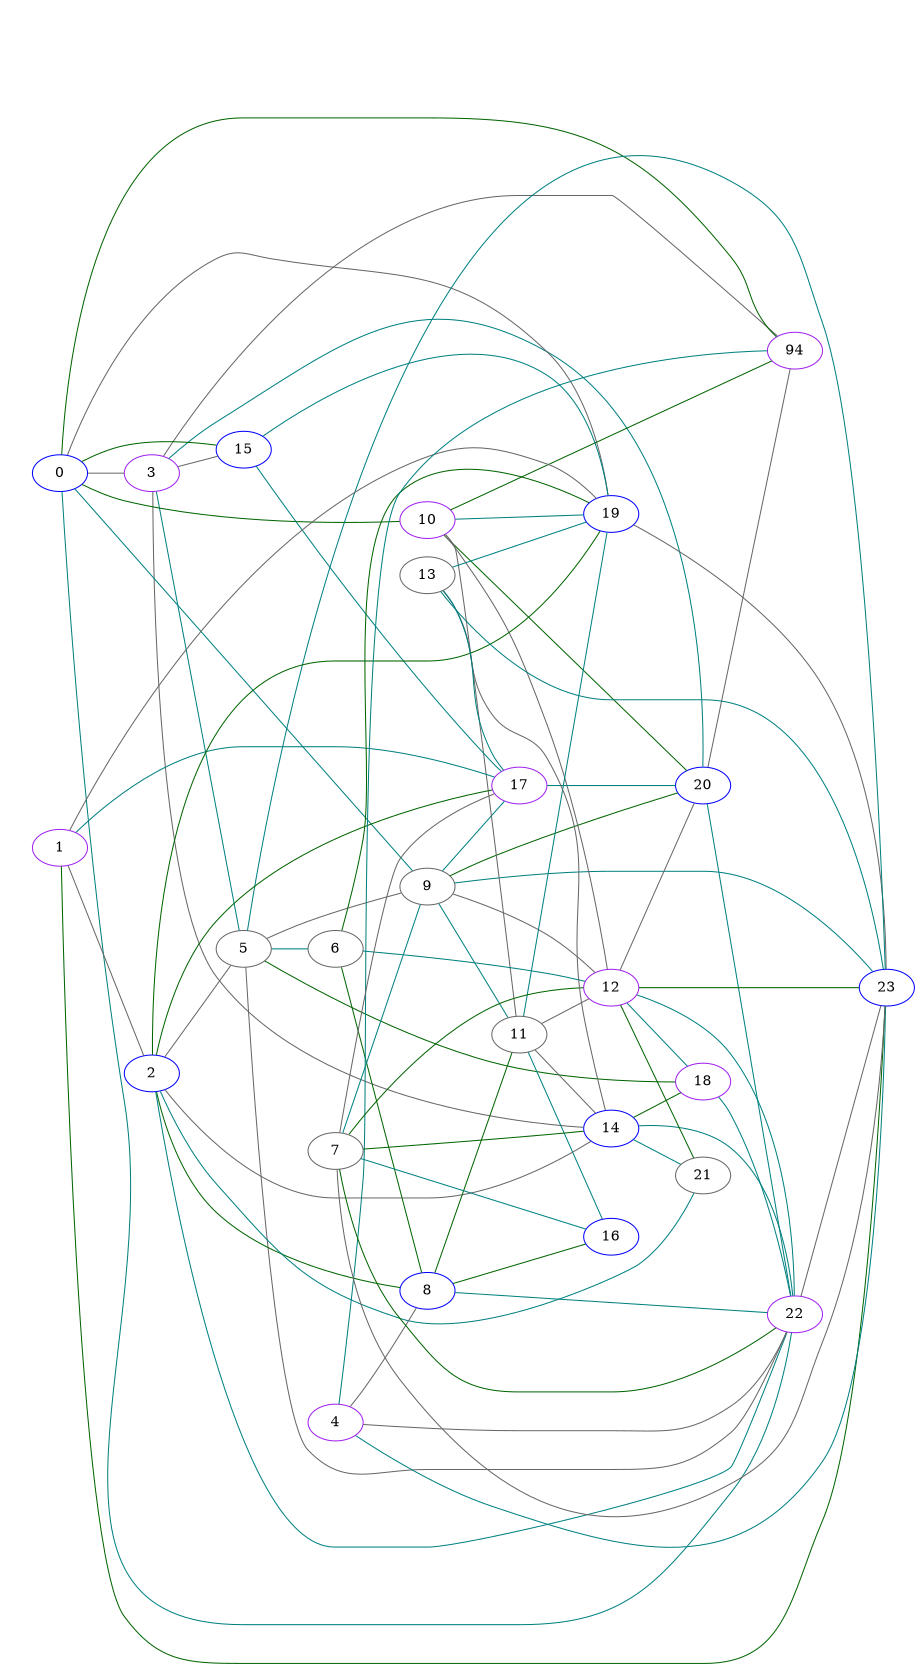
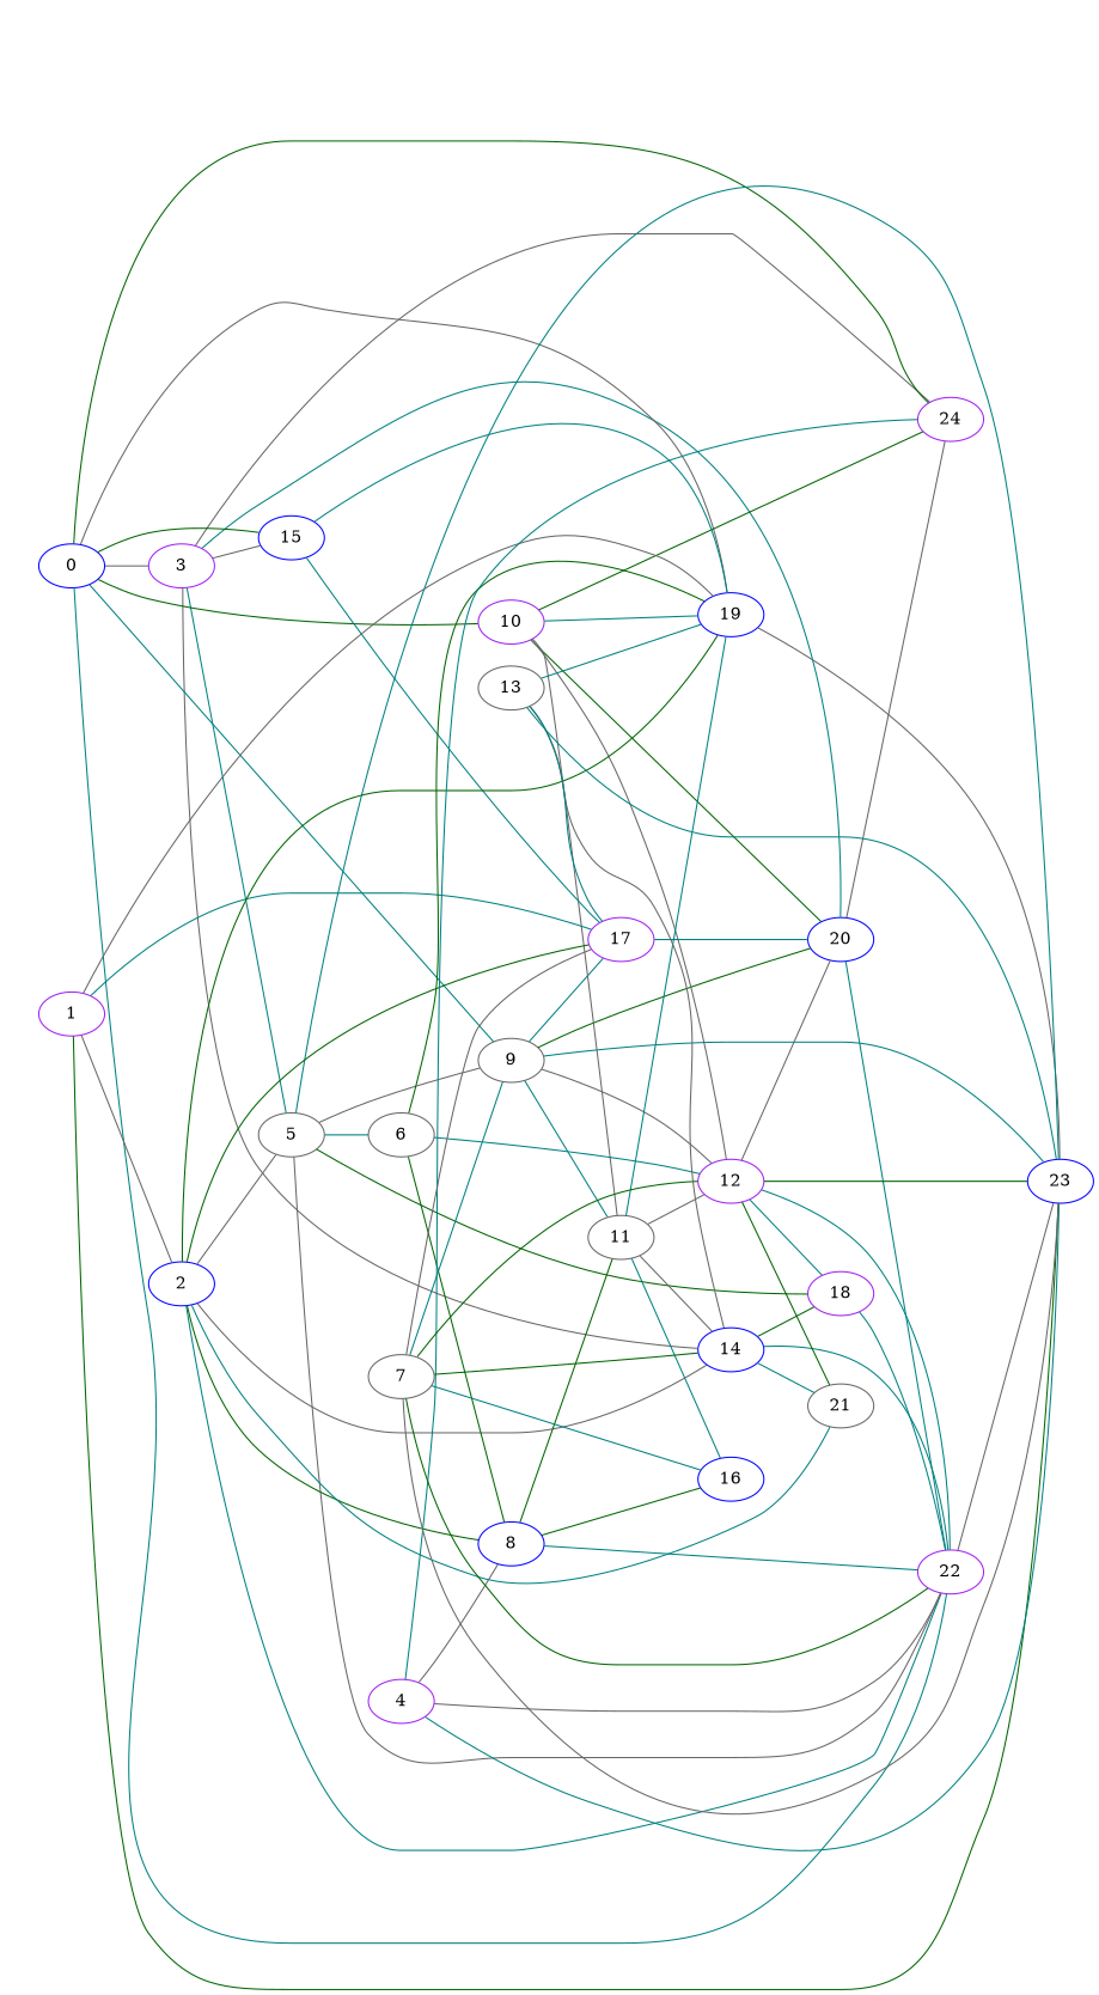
  strict graph {
    rankdir=LR
    node [color=purple]
    edge [color=teal is_available=True prob=1.0]
    3
    0 [color=blue]
    9 [color=gray40]
    10
    15 [color=blue]
    19 [color=blue]
    22
-   24 [label=94]
+   24
    5 [color=gray40]
    14 [color=blue]
    20 [color=blue]
    17
    23 [color=blue]
    12
    11 [color=gray40]
    1
    2 [color=blue]
    8 [color=blue]
    21 [color=gray40]
    6 [color=gray40]
    18
    16 [color=blue]
    4
    7 [color=gray40]
    13 [color=gray40]
    3 -- 15 [color=gray40 prob=0.583775654174]
    3 -- 24 [color=gray40 prob=0.691204098395]
    3 -- 5 [prob=0.2599105389]
    3 -- 14 [color=gray40 prob=0.582394846429]
    3 -- 20 [prob=0.731548764436]
    0 -- 3 [color=gray40 prob=0.841245069041]
    0 -- 9
    0 -- 10 [color=darkgreen prob=0.376908952721]
    0 -- 15 [color=darkgreen prob=0.068867018736]
    0 -- 19 [color=gray40]
    0 -- 22 [prob=0.806328035637]
    0 -- 24 [color=darkgreen prob=0.0789816787271]
    9 -- 20 [color=darkgreen]
    9 -- 17
    9 -- 23
    9 -- 12 [color=gray40 prob=0.992291446389]
    9 -- 11 [prob=0.656299751643]
    10 -- 19
    10 -- 24 [color=darkgreen prob=0.463314236022]
    10 -- 20 [color=darkgreen prob=0.704323683429]
    10 -- 12 [color=gray40 prob=0.950304180544]
    10 -- 11 [color=gray40 prob=0.458792524632]
    15 -- 19 [prob=0.34558165156]
    15 -- 17 [prob=0.814848531539]
    19 -- 23 [color=gray40 prob=0.83569474346]
    22 -- 23 [color=gray40 prob=0.467536124572]
    5 -- 9 [color=gray40 prob=0.805795908161]
    5 -- 22 [color=gray40]
    5 -- 23 [prob=0.582757915012]
    5 -- 6 [prob=0.366859403541]
    5 -- 18 [color=darkgreen prob=0.0723301168532]
    14 -- 22 [prob=0.343269687412]
    14 -- 21 [prob=0.206584790677]
    14 -- 18 [color=darkgreen prob=0.446875977605]
    20 -- 22 [prob=0.243538304298]
    20 -- 24 [color=gray40 prob=0.946824640096]
    17 -- 20 [prob=0.849662089325]
    12 -- 22 [prob=0.483733628644]
    12 -- 20 [color=gray40 prob=0.0630165125588]
    12 -- 23 [color=darkgreen prob=0.942253095105]
    12 -- 21 [color=darkgreen]
    12 -- 18 [prob=0.0281389529394]
    11 -- 19 [prob=0.677420618825]
    11 -- 14 [color=gray40 prob=0.348509583632]
    11 -- 12 [color=gray40 prob=0.127500941118]
    11 -- 16 [prob=0.970523688196]
    1 -- 19 [color=gray40 prob=0.776921605352]
    1 -- 17 [prob=0.903630316142]
    1 -- 23 [color=darkgreen prob=0.445521698976]
    1 -- 2 [color=gray40 prob=0.42606731093]
    2 -- 19 [color=darkgreen]
    2 -- 22
    2 -- 5 [color=gray40 prob=0.378817939531]
    2 -- 14 [color=gray40 prob=0.662043092553]
    2 -- 17 [color=darkgreen prob=0.651826508468]
    2 -- 8 [color=darkgreen]
    2 -- 21 [prob=0.0644182131359]
    8 -- 22 [prob=0.415888864673]
    8 -- 11 [color=darkgreen prob=0.564574608044]
    8 -- 16 [color=darkgreen prob=0.261554222871]
    6 -- 19 [color=darkgreen prob=0.611998335147]
    6 -- 12 [prob=0.225122577873]
    6 -- 8 [color=darkgreen prob=0.32226463178]
    18 -- 22 [prob=0.404660302677]
    4 -- 22 [color=gray40 prob=0.435844533196]
    4 -- 24 [prob=0.0831160625822]
    4 -- 23 [prob=0.906141632035]
    4 -- 8 [color=gray40]
    7 -- 9 [prob=0.0808051760324]
    7 -- 22 [color=darkgreen prob=0.823514829811]
    7 -- 14 [color=darkgreen]
    7 -- 17 [color=gray40 prob=0.149147455697]
    7 -- 23 [color=gray40]
    7 -- 12 [color=darkgreen prob=0.966165212695]
    7 -- 16 [prob=0.401452928096]
    13 -- 19 [prob=0.602464288451]
    13 -- 14 [color=gray40 prob=0.974871389675]
    13 -- 17 [prob=0.822826001945]
    13 -- 23 [prob=0.627493097261]
  }
